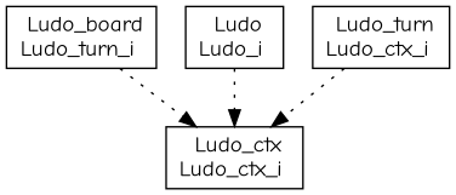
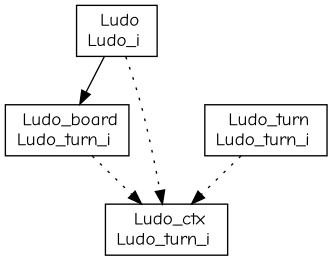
  digraph {
    fontname="Comic Neue"
    node [fontname="Comic Neue" shape=box]
    edge [fontname="Comic Neue" style=dotted]
    n1 [label=" Ludo_board\nLudo_turn_i "]
-   n2 [label=" Ludo_ctx\nLudo_ctx_i "]
+   n2 [label=" Ludo_ctx\nLudo_turn_i "]
    n3 [label=" Ludo\nLudo_i "]
-   n4 [label=" Ludo_turn\nLudo_ctx_i "]
+   n4 [label=" Ludo_turn\nLudo_turn_i "]
    n1 -> n2
+   n3 -> n1 [style=""]
    n3 -> n2
    n4 -> n2
  }
